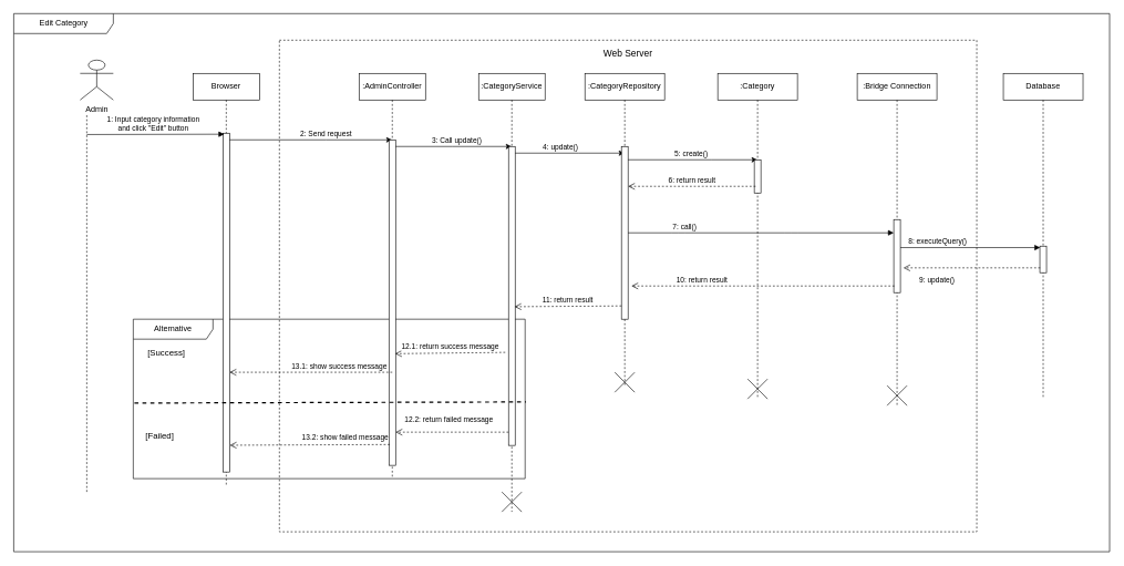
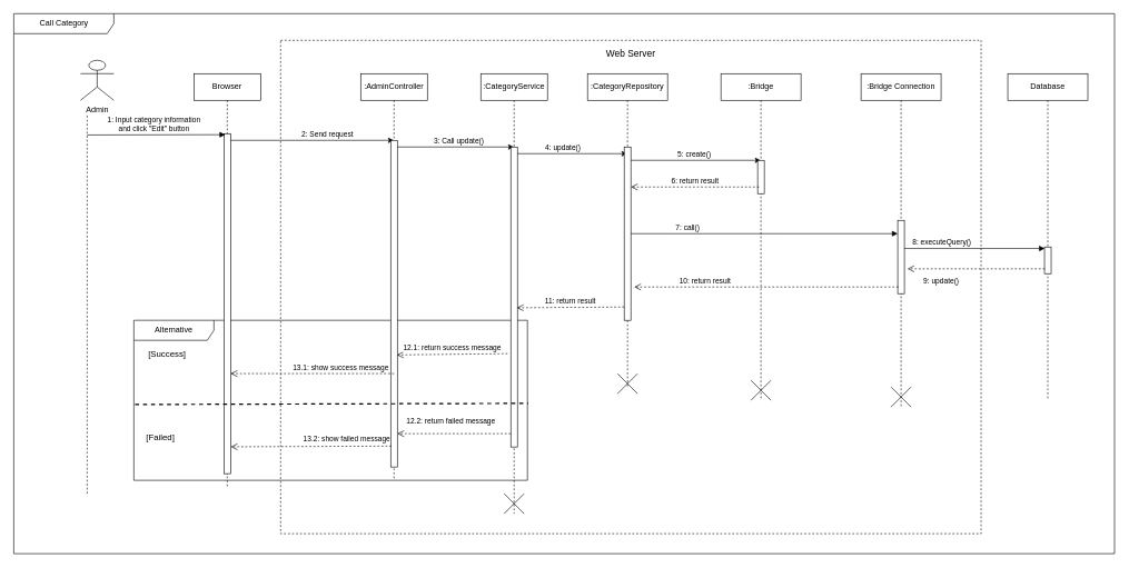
  <mxCell id="0" />
  <mxCell id="1" parent="0" />
- <mxCell id="2" value="Edit Category" style="shape=umlFrame;html=1;width=150" parent="1" vertex="1"><mxGeometry x="20" y="20" width="1650" height="810" as="geometry" /></mxCell>
+ <mxCell id="2" value="Call Category" style="shape=umlFrame;html=1;width=150" parent="1" vertex="1"><mxGeometry x="20" y="20" width="1650" height="810" as="geometry" /></mxCell>
  <mxCell id="3" value="" style="rounded=0;whiteSpace=wrap;html=1;shadow=0;glass=0;sketch=0;strokeWidth=1;gradientColor=none;fillColor=none;dashed=1;" parent="1" vertex="1"><mxGeometry x="420" y="60" width="1050" height="740" as="geometry" /></mxCell>
  <mxCell id="4" value="Alternative" style="shape=umlFrame;whiteSpace=wrap;html=1;width=120" parent="1" vertex="1"><mxGeometry x="200" y="480" width="590" height="240" as="geometry" /></mxCell>
  <mxCell id="5" value="" style="rounded=0;orthogonalLoop=1;jettySize=auto;html=1;" parent="1" source="7" target="12" edge="1"><mxGeometry relative="1" as="geometry"><Array as="points"><mxPoint x="490" y="210" /></Array></mxGeometry></mxCell>
  <mxCell id="6" value="2: Send request" style="edgeLabel;html=1;align=center;verticalAlign=middle;resizable=0;points=[];" parent="5" vertex="1" connectable="0"><mxGeometry x="0.185" y="1" relative="1" as="geometry"><mxPoint x="2" y="-9" as="offset" /></mxGeometry></mxCell>
  <mxCell id="7" value="Browser" style="shape=umlLifeline;perimeter=lifelinePerimeter;whiteSpace=wrap;html=1;container=1;collapsible=0;recursiveResize=0;outlineConnect=0;" parent="1" vertex="1"><mxGeometry x="290" y="110" width="100" height="620" as="geometry" /></mxCell>
  <mxCell id="8" value="" style="html=1;points=[];perimeter=orthogonalPerimeter;" parent="7" vertex="1"><mxGeometry x="45" y="90" width="10" height="510" as="geometry" /></mxCell>
  <mxCell id="9" value="1: Input category information &lt;br&gt;and click &quot;Edit&quot; button" style="verticalAlign=bottom;endArrow=block;entryX=0.2;entryY=0.003;entryDx=0;entryDy=0;entryPerimeter=0;align=center;html=1;labelPosition=center;verticalLabelPosition=top;width=50;jumpStyle=sharp;" parent="1" target="8" edge="1"><mxGeometry x="-0.034" width="80" relative="1" as="geometry"><mxPoint x="130" y="202" as="sourcePoint" /><mxPoint x="430" y="222" as="targetPoint" /><mxPoint as="offset" /></mxGeometry></mxCell>
  <mxCell id="10" value="" style="edgeStyle=none;rounded=0;orthogonalLoop=1;jettySize=auto;html=1;" parent="1" source="12" target="16" edge="1"><mxGeometry relative="1" as="geometry"><Array as="points"><mxPoint x="680" y="220" /></Array></mxGeometry></mxCell>
  <mxCell id="11" value="3: Call update()" style="edgeLabel;html=1;align=center;verticalAlign=middle;resizable=0;points=[];" parent="10" vertex="1" connectable="0"><mxGeometry x="-0.267" y="1" relative="1" as="geometry"><mxPoint x="31.26" y="-9" as="offset" /></mxGeometry></mxCell>
  <mxCell id="12" value=":AdminController" style="shape=umlLifeline;perimeter=lifelinePerimeter;whiteSpace=wrap;html=1;container=1;collapsible=0;recursiveResize=0;outlineConnect=0;" parent="1" vertex="1"><mxGeometry x="540" y="110" width="100" height="610" as="geometry" /></mxCell>
  <mxCell id="13" value="" style="html=1;points=[];perimeter=orthogonalPerimeter;" parent="12" vertex="1"><mxGeometry x="45" y="100" width="10" height="490" as="geometry" /></mxCell>
  <mxCell id="14" value="" style="edgeStyle=none;rounded=0;orthogonalLoop=1;jettySize=auto;html=1;" parent="1" source="16" target="21" edge="1"><mxGeometry relative="1" as="geometry"><Array as="points"><mxPoint x="870" y="230" /></Array></mxGeometry></mxCell>
  <mxCell id="15" value="4: update()" style="edgeLabel;html=1;align=center;verticalAlign=middle;resizable=0;points=[];" parent="14" vertex="1" connectable="0"><mxGeometry x="-0.147" y="1" relative="1" as="geometry"><mxPoint y="-9" as="offset" /></mxGeometry></mxCell>
  <mxCell id="16" value=":CategoryService" style="shape=umlLifeline;perimeter=lifelinePerimeter;whiteSpace=wrap;html=1;container=1;collapsible=0;recursiveResize=0;outlineConnect=0;" parent="1" vertex="1"><mxGeometry x="720" y="110" width="100" height="660" as="geometry" /></mxCell>
  <mxCell id="17" value="" style="html=1;points=[];perimeter=orthogonalPerimeter;" parent="16" vertex="1"><mxGeometry x="45" y="110" width="10" height="450" as="geometry" /></mxCell>
  <mxCell id="18" value="" style="shape=umlDestroy;whiteSpace=wrap;html=1;strokeWidth=1;rounded=0;shadow=0;glass=0;sketch=0;fillColor=#ffffff;gradientColor=none;" parent="16" vertex="1"><mxGeometry x="35" y="630" width="30" height="30" as="geometry" /></mxCell>
  <mxCell id="19" value="" style="edgeStyle=none;rounded=0;orthogonalLoop=1;jettySize=auto;html=1;" parent="1" source="21" target="23" edge="1"><mxGeometry relative="1" as="geometry"><Array as="points"><mxPoint x="1070" y="240" /></Array></mxGeometry></mxCell>
  <mxCell id="20" value="5: create()" style="edgeLabel;html=1;align=center;verticalAlign=middle;resizable=0;points=[];" parent="19" vertex="1" connectable="0"><mxGeometry x="0.002" y="3" relative="1" as="geometry"><mxPoint y="-7" as="offset" /></mxGeometry></mxCell>
  <mxCell id="21" value=":CategoryRepository" style="shape=umlLifeline;perimeter=lifelinePerimeter;whiteSpace=wrap;html=1;container=1;collapsible=0;recursiveResize=0;outlineConnect=0;" parent="1" vertex="1"><mxGeometry x="880" y="110" width="120" height="470" as="geometry" /></mxCell>
  <mxCell id="22" value="" style="html=1;points=[];perimeter=orthogonalPerimeter;" parent="21" vertex="1"><mxGeometry x="55" y="110" width="10" height="260" as="geometry" /></mxCell>
- <mxCell id="23" value=":Category" style="shape=umlLifeline;perimeter=lifelinePerimeter;whiteSpace=wrap;html=1;container=1;collapsible=0;recursiveResize=0;outlineConnect=0;" parent="1" vertex="1"><mxGeometry x="1080" y="110" width="120" height="490" as="geometry" /></mxCell>
+ <mxCell id="23" value=":Bridge" style="shape=umlLifeline;perimeter=lifelinePerimeter;whiteSpace=wrap;html=1;container=1;collapsible=0;recursiveResize=0;outlineConnect=0;" parent="1" vertex="1"><mxGeometry x="1080" y="110" width="120" height="490" as="geometry" /></mxCell>
  <mxCell id="24" value="" style="html=1;points=[];perimeter=orthogonalPerimeter;" parent="23" vertex="1"><mxGeometry x="55" y="130" width="10" height="50" as="geometry" /></mxCell>
  <mxCell id="25" value="" style="shape=umlDestroy;whiteSpace=wrap;html=1;strokeWidth=1;rounded=0;shadow=0;glass=0;sketch=0;fillColor=#ffffff;gradientColor=none;" parent="23" vertex="1"><mxGeometry x="45" y="460" width="30" height="30" as="geometry" /></mxCell>
  <mxCell id="26" value="6: return result" style="html=1;verticalAlign=bottom;endArrow=open;dashed=1;endSize=8;exitX=0.2;exitY=0.8;exitDx=0;exitDy=0;exitPerimeter=0;" parent="1" source="24" target="22" edge="1"><mxGeometry relative="1" as="geometry"><mxPoint x="1040" y="260" as="sourcePoint" /><mxPoint x="960" y="260" as="targetPoint" /><Array as="points"><mxPoint x="1050" y="280" /></Array></mxGeometry></mxCell>
  <mxCell id="27" value=":Bridge Connection" style="shape=umlLifeline;perimeter=lifelinePerimeter;whiteSpace=wrap;html=1;container=1;collapsible=0;recursiveResize=0;outlineConnect=0;" parent="1" vertex="1"><mxGeometry x="1290" y="110" width="120" height="500" as="geometry" /></mxCell>
  <mxCell id="28" value="" style="html=1;points=[];perimeter=orthogonalPerimeter;" parent="27" vertex="1"><mxGeometry x="55" y="220" width="10" height="110" as="geometry" /></mxCell>
  <mxCell id="29" value="" style="shape=umlDestroy;whiteSpace=wrap;html=1;strokeWidth=1;rounded=0;shadow=0;glass=0;sketch=0;fillColor=#ffffff;gradientColor=none;" parent="27" vertex="1"><mxGeometry x="45" y="470" width="30" height="30" as="geometry" /></mxCell>
  <mxCell id="30" value="7: call()" style="html=1;verticalAlign=bottom;endArrow=block;" parent="1" source="22" target="28" edge="1"><mxGeometry x="-0.575" width="80" relative="1" as="geometry"><mxPoint x="1010" y="370" as="sourcePoint" /><mxPoint x="1090" y="370" as="targetPoint" /><Array as="points"><mxPoint x="1020" y="350" /><mxPoint x="1190" y="350" /></Array><mxPoint as="offset" /></mxGeometry></mxCell>
  <mxCell id="31" value="Database" style="shape=umlLifeline;perimeter=lifelinePerimeter;whiteSpace=wrap;html=1;container=1;collapsible=0;recursiveResize=0;outlineConnect=0;" parent="1" vertex="1"><mxGeometry x="1510" y="110" width="120" height="490" as="geometry" /></mxCell>
  <mxCell id="32" value="" style="html=1;points=[];perimeter=orthogonalPerimeter;" parent="31" vertex="1"><mxGeometry x="55" y="260" width="10" height="40" as="geometry" /></mxCell>
  <mxCell id="33" value="8: executeQuery()" style="html=1;verticalAlign=bottom;endArrow=block;entryX=0.047;entryY=0.055;entryDx=0;entryDy=0;entryPerimeter=0;" parent="1" source="28" target="32" edge="1"><mxGeometry x="-0.477" width="80" relative="1" as="geometry"><mxPoint x="1280" y="320" as="sourcePoint" /><mxPoint x="1360" y="320" as="targetPoint" /><mxPoint x="1" as="offset" /></mxGeometry></mxCell>
  <mxCell id="34" value="9: update()" style="html=1;verticalAlign=bottom;endArrow=open;dashed=1;endSize=8;entryX=1.459;entryY=0.661;entryDx=0;entryDy=0;entryPerimeter=0;exitX=0.047;exitY=0.818;exitDx=0;exitDy=0;exitPerimeter=0;" parent="1" source="32" target="28" edge="1"><mxGeometry x="0.51" y="27" relative="1" as="geometry"><mxPoint x="1540" y="416" as="sourcePoint" /><mxPoint x="1300" y="320" as="targetPoint" /><mxPoint as="offset" /></mxGeometry></mxCell>
  <mxCell id="35" value="10: return result" style="html=1;verticalAlign=bottom;endArrow=open;dashed=1;endSize=8;exitX=0.1;exitY=0.909;exitDx=0;exitDy=0;exitPerimeter=0;" parent="1" source="28" edge="1"><mxGeometry x="0.463" relative="1" as="geometry"><mxPoint x="1200" y="390" as="sourcePoint" /><mxPoint x="950" y="430" as="targetPoint" /><Array as="points" /><mxPoint as="offset" /></mxGeometry></mxCell>
  <mxCell id="36" value="11: return result" style="html=1;verticalAlign=bottom;endArrow=open;dashed=1;endSize=8;entryX=0.9;entryY=0.536;entryDx=0;entryDy=0;entryPerimeter=0;" parent="1" target="17" edge="1"><mxGeometry relative="1" as="geometry"><mxPoint x="935" y="460" as="sourcePoint" /><mxPoint x="780" y="463" as="targetPoint" /></mxGeometry></mxCell>
  <mxCell id="37" value="" style="endArrow=none;dashed=1;html=1;entryX=1.002;entryY=0.519;entryDx=0;entryDy=0;entryPerimeter=0;strokeWidth=2;exitX=0.003;exitY=0.526;exitDx=0;exitDy=0;exitPerimeter=0;" parent="1" source="4" edge="1"><mxGeometry width="50" height="50" relative="1" as="geometry"><mxPoint x="258" y="605" as="sourcePoint" /><mxPoint x="791.3" y="604.56" as="targetPoint" /></mxGeometry></mxCell>
  <mxCell id="38" value="12.1: return success message" style="html=1;verticalAlign=bottom;endArrow=open;dashed=1;endSize=8;strokeWidth=1;exitX=0.954;exitY=0.208;exitDx=0;exitDy=0;exitPerimeter=0;entryX=0.929;entryY=0.657;entryDx=0;entryDy=0;entryPerimeter=0;" parent="1" target="13" edge="1"><mxGeometry relative="1" as="geometry"><mxPoint x="760.1" y="529.92" as="sourcePoint" /><mxPoint x="530" y="600" as="targetPoint" /><Array as="points" /></mxGeometry></mxCell>
  <mxCell id="39" value="12.2: return failed message" style="html=1;verticalAlign=bottom;endArrow=open;dashed=1;endSize=8;strokeWidth=1;" parent="1" source="17" target="13" edge="1"><mxGeometry x="0.056" y="-10" relative="1" as="geometry"><mxPoint x="770.1" y="539.92" as="sourcePoint" /><mxPoint x="594.29" y="541.93" as="targetPoint" /><Array as="points"><mxPoint x="660" y="650" /></Array><mxPoint as="offset" /></mxGeometry></mxCell>
  <mxCell id="40" value="13.1: show success message" style="html=1;verticalAlign=bottom;endArrow=open;dashed=1;endSize=8;strokeWidth=1;exitX=0.5;exitY=0.714;exitDx=0;exitDy=0;exitPerimeter=0;" parent="1" source="13" target="8" edge="1"><mxGeometry x="-0.347" relative="1" as="geometry"><mxPoint x="490" y="540" as="sourcePoint" /><mxPoint x="410" y="540" as="targetPoint" /><mxPoint as="offset" /></mxGeometry></mxCell>
  <mxCell id="41" value="13.2: show failed message" style="html=1;verticalAlign=bottom;endArrow=open;dashed=1;endSize=8;strokeWidth=1;exitX=0.106;exitY=0.936;exitDx=0;exitDy=0;exitPerimeter=0;entryX=1.033;entryY=0.921;entryDx=0;entryDy=0;entryPerimeter=0;" parent="1" source="13" target="8" edge="1"><mxGeometry x="-0.444" y="-2" relative="1" as="geometry"><mxPoint x="490" y="540" as="sourcePoint" /><mxPoint x="348" y="666" as="targetPoint" /><mxPoint as="offset" /></mxGeometry></mxCell>
  <mxCell id="42" value="" style="shape=umlDestroy;whiteSpace=wrap;html=1;strokeWidth=1;rounded=0;shadow=0;glass=0;sketch=0;fillColor=#ffffff;gradientColor=none;" parent="1" vertex="1"><mxGeometry x="925" y="560" width="30" height="30" as="geometry" /></mxCell>
  <mxCell id="43" value="&lt;font style=&quot;font-size: 14px&quot;&gt;Web Server&lt;/font&gt;" style="text;html=1;strokeColor=none;fillColor=none;align=center;verticalAlign=middle;whiteSpace=wrap;rounded=0;shadow=0;glass=0;dashed=1;sketch=0;" parent="1" vertex="1"><mxGeometry x="905" y="70" width="80" height="20" as="geometry" /></mxCell>
  <mxCell id="44" value="&lt;font style=&quot;font-size: 13px&quot;&gt;[&lt;font style=&quot;font-size: 13px&quot;&gt;Success&lt;/font&gt;]&lt;/font&gt;" style="text;html=1;strokeColor=none;fillColor=none;align=center;verticalAlign=middle;whiteSpace=wrap;rounded=0;shadow=0;glass=0;dashed=1;sketch=0;" parent="1" vertex="1"><mxGeometry x="230" y="520" width="40" height="20" as="geometry" /></mxCell>
  <mxCell id="45" value="&lt;font style=&quot;font-size: 13px&quot;&gt;[Failed]&lt;/font&gt;" style="text;html=1;strokeColor=none;fillColor=none;align=center;verticalAlign=middle;whiteSpace=wrap;rounded=0;shadow=0;glass=0;dashed=1;sketch=0;" parent="1" vertex="1"><mxGeometry x="220" y="645" width="40" height="20" as="geometry" /></mxCell>
  <mxCell id="46" value="" style="endArrow=none;dashed=1;html=1;strokeWidth=1;align=center;" parent="1" edge="1"><mxGeometry width="50" height="50" relative="1" as="geometry"><mxPoint x="130" y="740" as="sourcePoint" /><mxPoint x="130" y="170" as="targetPoint" /></mxGeometry></mxCell>
  <mxCell id="47" value="Admin" style="shape=umlActor;verticalLabelPosition=bottom;verticalAlign=top;html=1;outlineConnect=0;rounded=0;shadow=0;glass=0;sketch=0;strokeWidth=1;fillColor=none;gradientColor=none;" parent="1" vertex="1"><mxGeometry x="120" y="90" width="50" height="60" as="geometry" /></mxCell>
